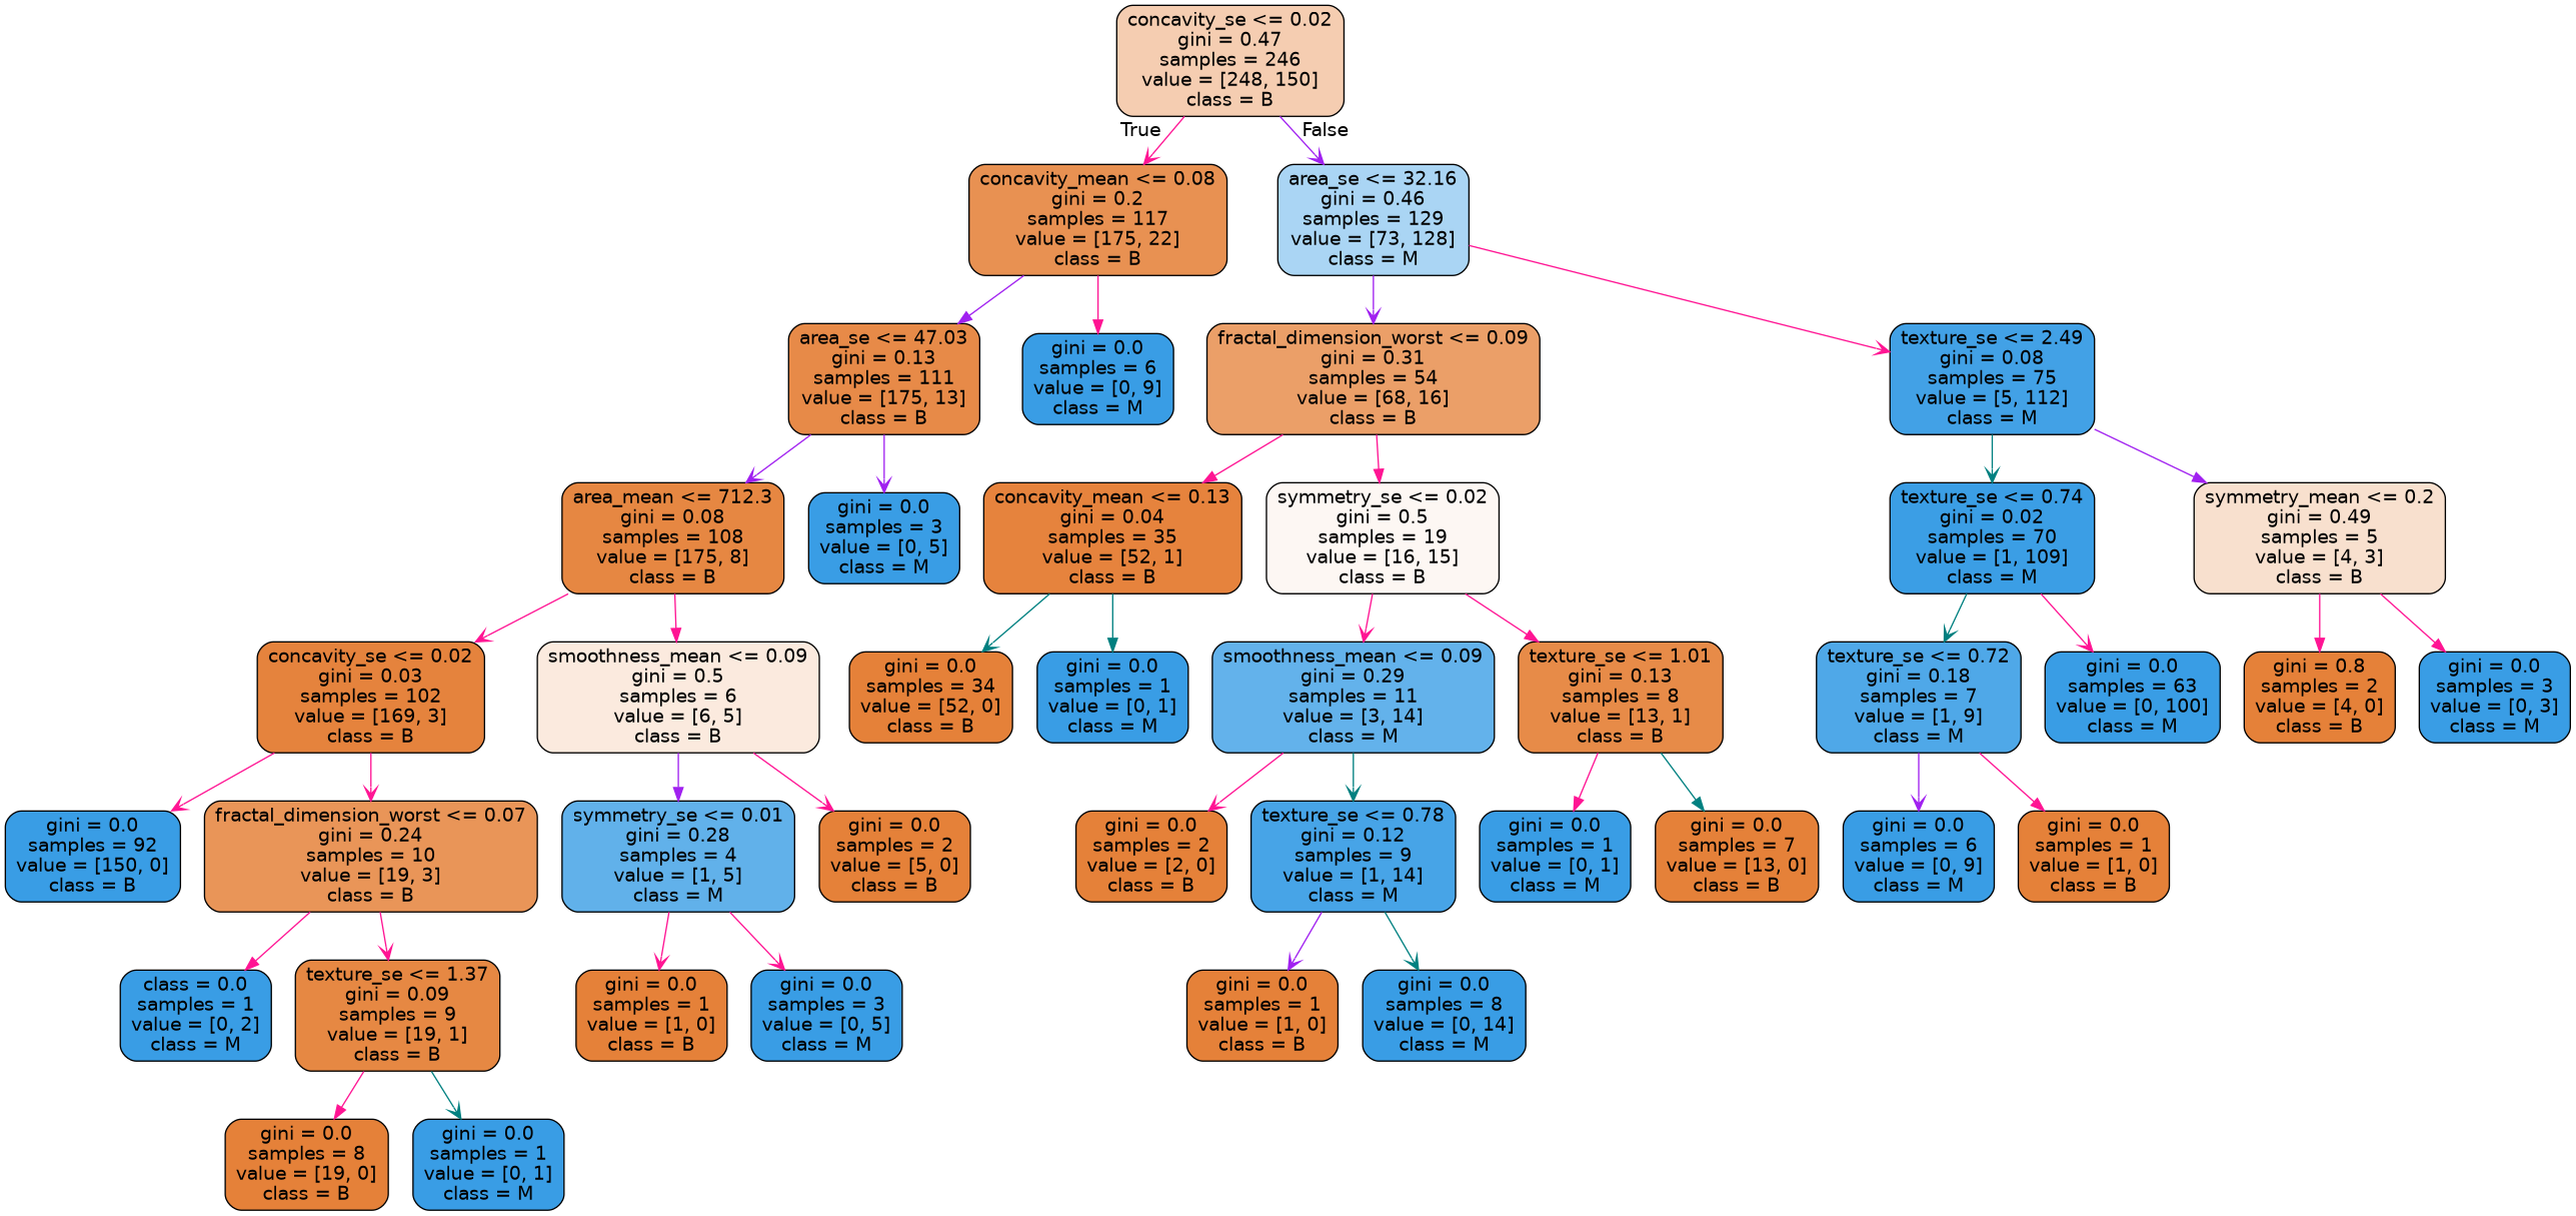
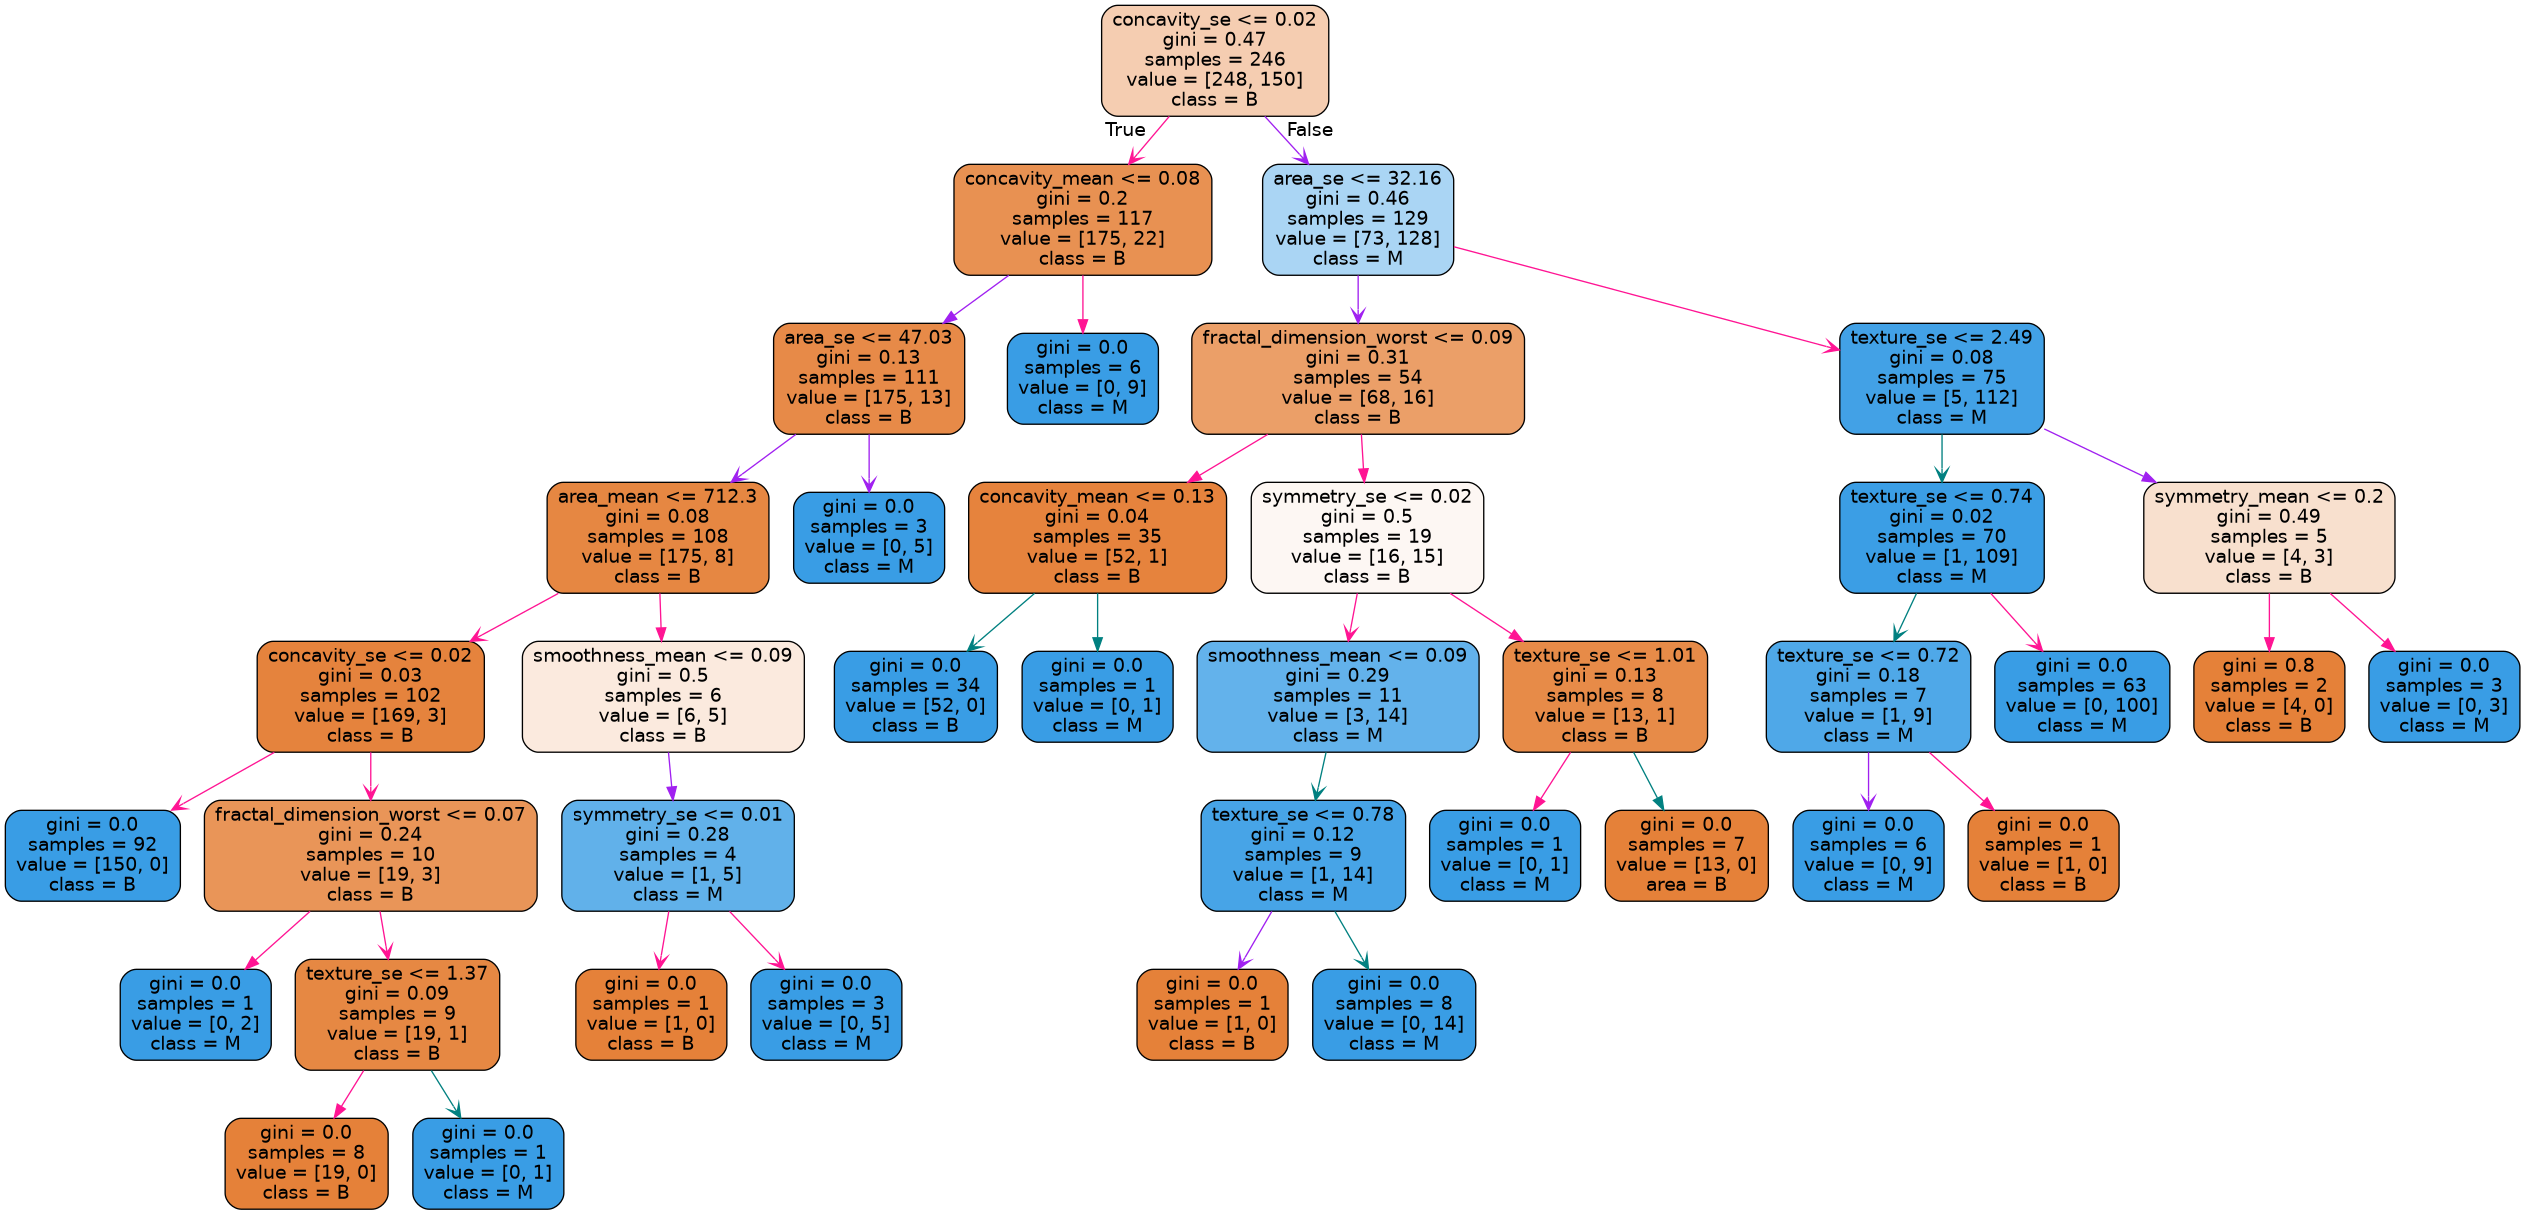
  digraph {
    node [color=black fillcolor="#399de5" fontname=helvetica shape=box style="filled, rounded"]
    edge [arrowhead=vee color=deeppink fontname=helvetica]
    n1 [fillcolor="#f5cdb1" label="concavity_se <= 0.02\ngini = 0.47\nsamples = 246\nvalue = [248, 150]\nclass = B"]
    n2 [fillcolor="#e89152" label="concavity_mean <= 0.08\ngini = 0.2\nsamples = 117\nvalue = [175, 22]\nclass = B"]
    n3 [fillcolor="#aad5f4" label="area_se <= 32.16\ngini = 0.46\nsamples = 129\nvalue = [73, 128]\nclass = M"]
    n4 [fillcolor="#e78a48" label="area_se <= 47.03\ngini = 0.13\nsamples = 111\nvalue = [175, 13]\nclass = B"]
    n5 [label="gini = 0.0\nsamples = 6\nvalue = [0, 9]\nclass = M"]
    n6 [fillcolor="#eb9f68" label="fractal_dimension_worst <= 0.09\ngini = 0.31\nsamples = 54\nvalue = [68, 16]\nclass = B"]
    n7 [fillcolor="#42a1e6" label="texture_se <= 2.49\ngini = 0.08\nsamples = 75\nvalue = [5, 112]\nclass = M"]
    n8 [fillcolor="#e68742" label="area_mean <= 712.3\ngini = 0.08\nsamples = 108\nvalue = [175, 8]\nclass = B"]
    n9 [label="gini = 0.0\nsamples = 3\nvalue = [0, 5]\nclass = M"]
    n10 [fillcolor="#e5833d" label="concavity_se <= 0.02\ngini = 0.03\nsamples = 102\nvalue = [169, 3]\nclass = B"]
    n11 [fillcolor="#fbeade" label="smoothness_mean <= 0.09\ngini = 0.5\nsamples = 6\nvalue = [6, 5]\nclass = B"]
    n12 [label="gini = 0.0\nsamples = 92\nvalue = [150, 0]\nclass = B"]
    n13 [fillcolor="#e99558" label="fractal_dimension_worst <= 0.07\ngini = 0.24\nsamples = 10\nvalue = [19, 3]\nclass = B"]
    n14 [fillcolor="#61b1ea" label="symmetry_se <= 0.01\ngini = 0.28\nsamples = 4\nvalue = [1, 5]\nclass = M"]
-   n15 [fillcolor="#e58139" label="gini = 0.0\nsamples = 2\nvalue = [5, 0]\nclass = B"]
-   n16 [label="class = 0.0\nsamples = 1\nvalue = [0, 2]\nclass = M"]
+   n16 [label="gini = 0.0\nsamples = 1\nvalue = [0, 2]\nclass = M"]
    n17 [fillcolor="#e68843" label="texture_se <= 1.37\ngini = 0.09\nsamples = 9\nvalue = [19, 1]\nclass = B"]
    n18 [fillcolor="#e58139" label="gini = 0.0\nsamples = 8\nvalue = [19, 0]\nclass = B"]
    n19 [label="gini = 0.0\nsamples = 1\nvalue = [0, 1]\nclass = M"]
    n20 [fillcolor="#e58139" label="gini = 0.0\nsamples = 1\nvalue = [1, 0]\nclass = B"]
    n21 [label="gini = 0.0\nsamples = 3\nvalue = [0, 5]\nclass = M"]
    n22 [fillcolor="#e6833d" label="concavity_mean <= 0.13\ngini = 0.04\nsamples = 35\nvalue = [52, 1]\nclass = B"]
    n23 [fillcolor="#fdf7f3" label="symmetry_se <= 0.02\ngini = 0.5\nsamples = 19\nvalue = [16, 15]\nclass = B"]
    n24 [fillcolor="#3b9ee5" label="texture_se <= 0.74\ngini = 0.02\nsamples = 70\nvalue = [1, 109]\nclass = M"]
    n25 [fillcolor="#f8e0ce" label="symmetry_mean <= 0.2\ngini = 0.49\nsamples = 5\nvalue = [4, 3]\nclass = B"]
-   n26 [fillcolor="#e58139" label="gini = 0.0\nsamples = 34\nvalue = [52, 0]\nclass = B"]
+   n26 [label="gini = 0.0\nsamples = 34\nvalue = [52, 0]\nclass = B"]
    n27 [label="gini = 0.0\nsamples = 1\nvalue = [0, 1]\nclass = M"]
    n28 [fillcolor="#63b2eb" label="smoothness_mean <= 0.09\ngini = 0.29\nsamples = 11\nvalue = [3, 14]\nclass = M"]
    n29 [fillcolor="#e78b48" label="texture_se <= 1.01\ngini = 0.13\nsamples = 8\nvalue = [13, 1]\nclass = B"]
-   n30 [fillcolor="#e58139" label="gini = 0.0\nsamples = 2\nvalue = [2, 0]\nclass = B"]
    n31 [fillcolor="#47a4e7" label="texture_se <= 0.78\ngini = 0.12\nsamples = 9\nvalue = [1, 14]\nclass = M"]
    n32 [label="gini = 0.0\nsamples = 1\nvalue = [0, 1]\nclass = M"]
-   n33 [fillcolor="#e58139" label="gini = 0.0\nsamples = 7\nvalue = [13, 0]\nclass = B"]
+   n33 [fillcolor="#e58139" label="gini = 0.0\nsamples = 7\nvalue = [13, 0]\narea = B"]
    n34 [fillcolor="#e58139" label="gini = 0.0\nsamples = 1\nvalue = [1, 0]\nclass = B"]
    n35 [label="gini = 0.0\nsamples = 8\nvalue = [0, 14]\nclass = M"]
    n36 [fillcolor="#4fa8e8" label="texture_se <= 0.72\ngini = 0.18\nsamples = 7\nvalue = [1, 9]\nclass = M"]
    n37 [label="gini = 0.0\nsamples = 63\nvalue = [0, 100]\nclass = M"]
    n38 [fillcolor="#e58139" label="gini = 0.8\nsamples = 2\nvalue = [4, 0]\nclass = B"]
    n39 [label="gini = 0.0\nsamples = 3\nvalue = [0, 3]\nclass = M"]
    n40 [label="gini = 0.0\nsamples = 6\nvalue = [0, 9]\nclass = M"]
    n41 [fillcolor="#e58139" label="gini = 0.0\nsamples = 1\nvalue = [1, 0]\nclass = B"]
    n1 -> n2 [headlabel=True labelangle=45 labeldistance=2.5]
    n1 -> n3 [color=purple headlabel=False labelangle=-45 labeldistance=2.5]
    n2 -> n4 [arrowhead=normal color=purple]
    n2 -> n5 [arrowhead=normal]
    n3 -> n6 [color=purple]
    n3 -> n7
    n4 -> n8 [color=purple]
    n4 -> n9 [color=purple]
    n6 -> n22 [arrowhead=normal]
    n6 -> n23 [arrowhead=normal]
    n7 -> n24 [color=teal]
    n7 -> n25 [arrowhead=normal color=purple]
    n8 -> n10
    n8 -> n11 [arrowhead=normal]
    n10 -> n12
    n10 -> n13
    n11 -> n14 [arrowhead=normal color=purple]
-   n11 -> n15
    n13 -> n16 [arrowhead=normal]
    n13 -> n17
    n14 -> n20
    n14 -> n21
    n17 -> n18 [arrowhead=normal]
    n17 -> n19 [color=teal]
    n22 -> n26 [color=teal]
    n22 -> n27 [arrowhead=normal color=teal]
    n23 -> n28
    n23 -> n29 [arrowhead=normal]
    n24 -> n36 [color=teal]
    n24 -> n37
    n25 -> n38 [arrowhead=normal]
    n25 -> n39 [arrowhead=normal]
-   n28 -> n30
    n28 -> n31 [color=teal]
    n29 -> n32 [arrowhead=normal]
    n29 -> n33 [arrowhead=normal color=teal]
    n31 -> n34 [color=purple]
    n31 -> n35 [color=teal]
    n36 -> n40 [color=purple]
    n36 -> n41 [arrowhead=normal]
  }
